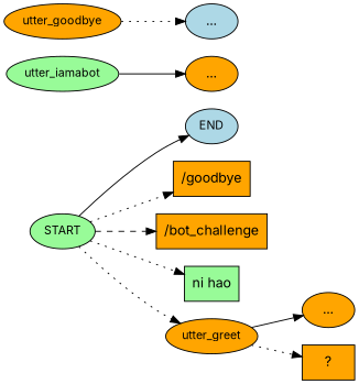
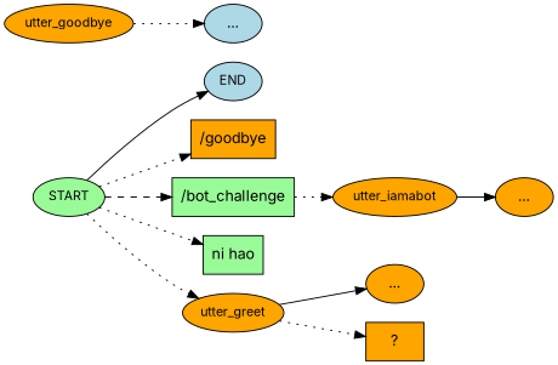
  digraph {
    fontname=Inter
    rankdir=LR
    node [fillcolor=orange fontname=Inter style=filled]
    edge [fontname=Inter style=dotted]
    n1 [fillcolor=palegreen fontsize=12 label=START]
    n2 [fillcolor=lightblue fontsize=12 label=END]
    n3 [label="/goodbye" shape=rect]
-   n4 [label="/bot_challenge" shape=rect]
+   n4 [fillcolor=palegreen label="/bot_challenge" shape=rect]
    n5 [fillcolor=palegreen label="ni hao" shape=rect]
    n6 [fontsize=12 label=utter_greet]
-   n7 [fillcolor=palegreen fontsize=12 label=utter_iamabot]
+   n7 [fontsize=12 label=utter_iamabot]
    n8 [fontsize=12 label=utter_goodbye]
    n9 [fillcolor=lightblue label="..."]
    n10 [label="..."]
    n11 [label="..."]
    n12 [label="  ?  " shape=rect]
    n1 -> n2 [style=solid]
    n1 -> n3
    n1 -> n4 [style=dashed]
    n1 -> n5
    n1 -> n6
+   n4 -> n7
    n6 -> n11 [style=solid]
    n6 -> n12
    n7 -> n10 [style=solid]
    n8 -> n9
  }
